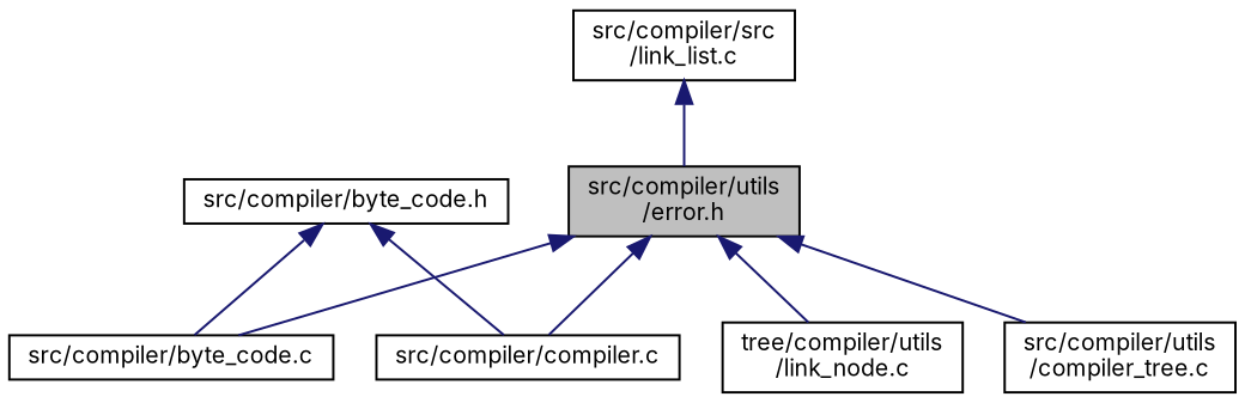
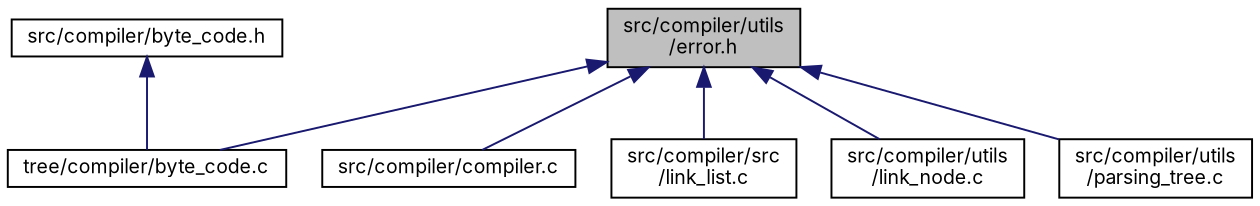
  digraph {
    fontname=Inter
    node [color=black fillcolor=white fontname=Inter fontsize=10 shape=record style=filled]
    edge [color=midnightblue dir=back fontname=Inter fontsize=10 labelfontname=Helvetica labelfontsize=10 style=solid]
    n1 [fillcolor=grey75 fontcolor=black height=0.2 label="src/compiler/utils\l/error.h" width=0.4]
-   n2 [height=0.2 label="src/compiler/byte_code.c" width=0.4]
+   n2 [height=0.2 label="tree/compiler/byte_code.c" width=0.4]
    n3 [height=0.2 label="src/compiler/compiler.c" width=0.4]
    n4 [height=0.2 label="src/compiler/src\l/link_list.c" width=0.4]
-   n5 [height=0.2 label="tree/compiler/utils\l/link_node.c" width=0.4]
-   n6 [height=0.2 label="src/compiler/utils\l/compiler_tree.c" width=0.4]
+   n5 [height=0.2 label="src/compiler/utils\l/link_node.c" width=0.4]
+   n6 [height=0.2 label="src/compiler/utils\l/parsing_tree.c" width=0.4]
    n7 [height=0.2 label="src/compiler/byte_code.h" width=0.4]
    n1 -> n2
    n1 -> n3
-   n4 -> n1
+   n1 -> n4
    n1 -> n5
    n1 -> n6
    n7 -> n2
-   n7 -> n3
  }
